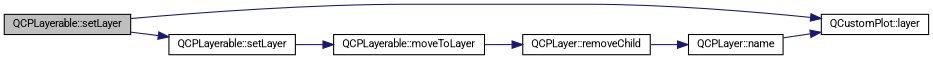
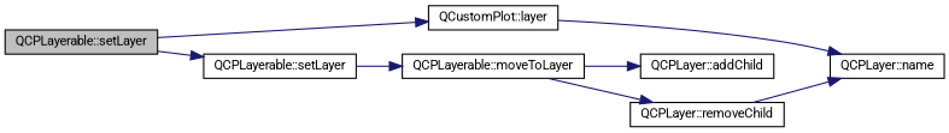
  digraph {
    fontname=Roboto
    rankdir=LR
    node [color=black fillcolor=white fontname=Roboto fontsize=10 shape=record style=filled]
    edge [color=midnightblue fontname=Roboto fontsize=10 labelfontname=Helvetica labelfontsize=10 style=solid]
    n1 [fillcolor=grey75 fontcolor=black height=0.2 label="QCPLayerable::setLayer" width=0.4]
    n2 [height=0.2 label="QCustomPlot::layer" width=0.4]
    n3 [height=0.2 label="QCPLayerable::setLayer" width=0.4]
    n4 [height=0.2 label="QCPLayer::name" width=0.4]
    n5 [height=0.2 label="QCPLayerable::moveToLayer" width=0.4]
+   n6 [height=0.2 label="QCPLayer::addChild" width=0.4]
    n7 [height=0.2 label="QCPLayer::removeChild" width=0.4]
    n1 -> n2
    n1 -> n3
-   n4 -> n2
+   n2 -> n4
    n3 -> n5
+   n5 -> n6
    n5 -> n7
    n7 -> n4
  }
